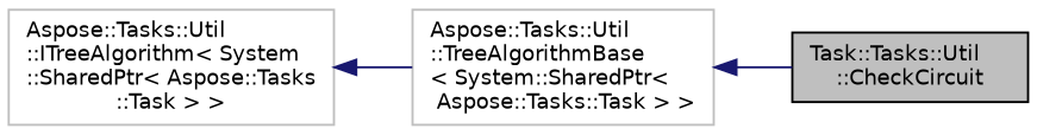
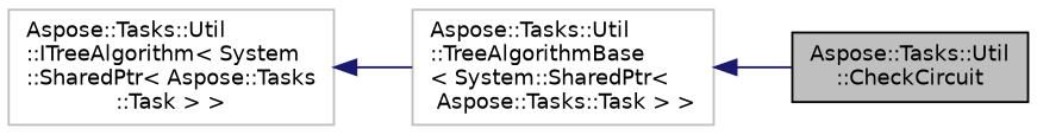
  digraph {
    rankdir=LR
    node [color=grey75 fillcolor=white fontname=Helvetica fontsize=10 shape=record style=filled]
    edge [color=midnightblue dir=back fontname=Helvetica fontsize=10 labelfontname=Helvetica labelfontsize=10 style=solid]
-   n1 [color=black fillcolor=grey75 fontcolor=black height=0.2 label="Task::Tasks::Util\l::CheckCircuit" width=0.4]
+   n1 [color=black fillcolor=grey75 fontcolor=black height=0.2 label="Aspose::Tasks::Util\l::CheckCircuit" width=0.4]
    n2 [height=0.2 label="Aspose::Tasks::Util\l::TreeAlgorithmBase\l\< System::SharedPtr\<\l Aspose::Tasks::Task \> \>" width=0.4]
    n3 [height=0.2 label="Aspose::Tasks::Util\l::ITreeAlgorithm\< System\l::SharedPtr\< Aspose::Tasks\l::Task \> \>" width=0.4]
    n2 -> n1
    n3 -> n2
  }
